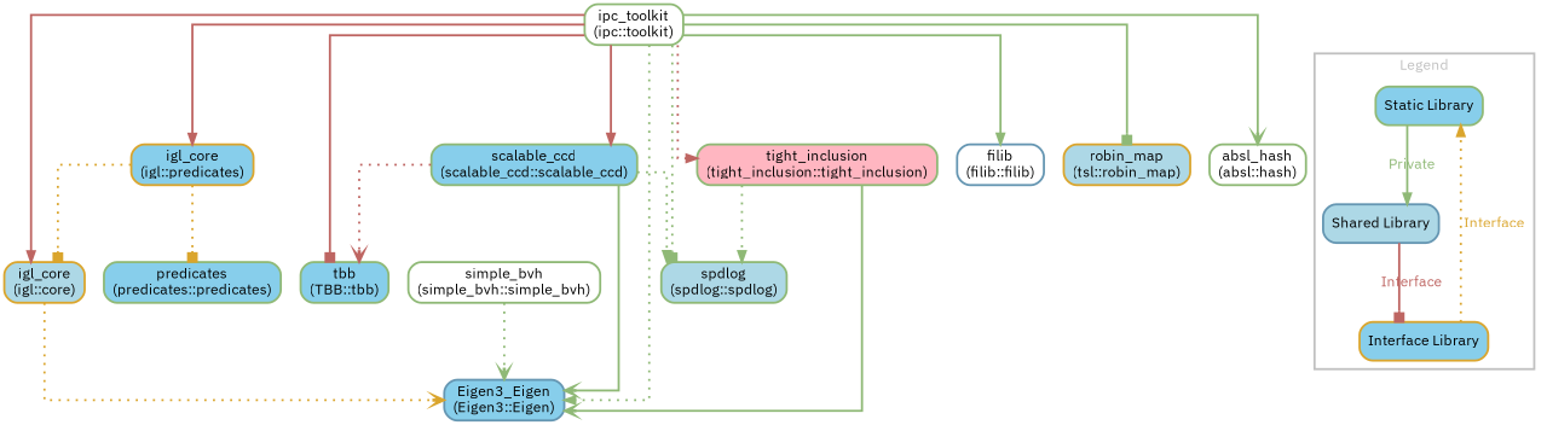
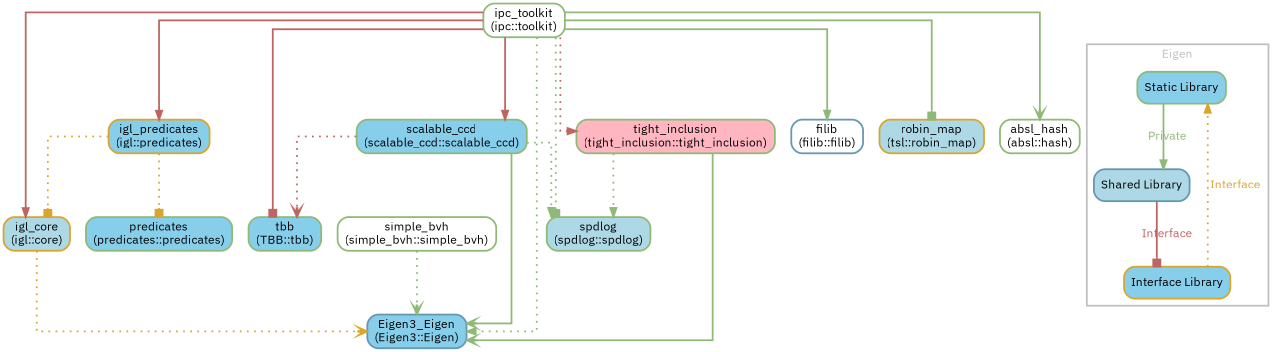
  digraph {
    fontname="IBM Plex Sans"
    ranksep=0.5
    splines=ortho
    node [color="#8FB976" fillcolor=skyblue fontname="IBM Plex Sans" penwidth=2 shape=box style="rounded,filled"]
    edge [arrowhead=normal color="#8FB976" fontname="IBM Plex Sans" penwidth=2 style=dotted]
    n1 [fillcolor=white label="ipc_toolkit\n(ipc::toolkit)"]
    n2 [label="Static Library"]
    n3 [color="#6596B2" fillcolor=lightblue label="Shared Library"]
    n4 [color="#DAA52D" label="Interface Library"]
    n5 [color="#6596B2" label="Eigen3_Eigen\n(Eigen3::Eigen)"]
    n6 [color="#6596B2" fillcolor=white label="filib\n(filib::filib)"]
    n7 [color="#DAA52D" fillcolor=lightblue label="igl_core\n(igl::core)"]
-   n8 [color="#DAA52D" label="igl_core\n(igl::predicates)"]
+   n8 [color="#DAA52D" label="igl_predicates\n(igl::predicates)"]
    n9 [color="#DAA52D" fillcolor=lightblue label="robin_map\n(tsl::robin_map)"]
    n10 [label="scalable_ccd\n(scalable_ccd::scalable_ccd)"]
    n11 [fillcolor=lightblue label="spdlog\n(spdlog::spdlog)"]
    n12 [label="tbb\n(TBB::tbb)"]
    n13 [fillcolor=lightpink label="tight_inclusion\n(tight_inclusion::tight_inclusion)"]
    n14 [fillcolor=white label="absl_hash\n(absl::hash)"]
    n15 [label="predicates\n(predicates::predicates)"]
    n16 [fillcolor=white label="simple_bvh\n(simple_bvh::simple_bvh)"]
    subgraph sub_1 {
      rank=source
      n1
    }
    subgraph cluster_2 {
      color=grey
      fontcolor=grey
-     label=Legend
+     label=Eigen
      penwidth=2
      n2
      n3
      n4
    }
    n1 -> n5
    n1 -> n6 [style=solid]
    n1 -> n7 [color="#BE6562" style=bold]
    n1 -> n8 [color="#BE6562" style=solid]
    n1 -> n9 [arrowhead=box style=solid]
    n1 -> n10 [color="#BE6562" style=solid]
    n1 -> n11 [arrowhead=box]
    n1 -> n12 [arrowhead=box color="#BE6562" style=bold]
    n1 -> n13 [color="#BE6562"]
    n1 -> n14 [arrowhead=vee style=bold]
    n2 -> n3 [fontcolor="#8FB976" label=Private style=bold]
    n3 -> n4 [arrowhead=box color="#BE6562" fontcolor="#BE6562" label=Interface style=bold]
    n4 -> n2 [color="#DAA52D" fontcolor="#DAA52D" label=Interface]
    n7 -> n5 [arrowhead=vee color="#DAA52D"]
    n8 -> n7 [arrowhead=box color="#DAA52D"]
    n8 -> n15 [arrowhead=box color="#DAA52D"]
    n10 -> n5 [arrowhead=vee style=solid]
    n10 -> n11
    n10 -> n12 [arrowhead=vee color="#BE6562"]
    n13 -> n5 [arrowhead=vee style=solid]
    n13 -> n11
    n16 -> n5 [arrowhead=vee]
  }
